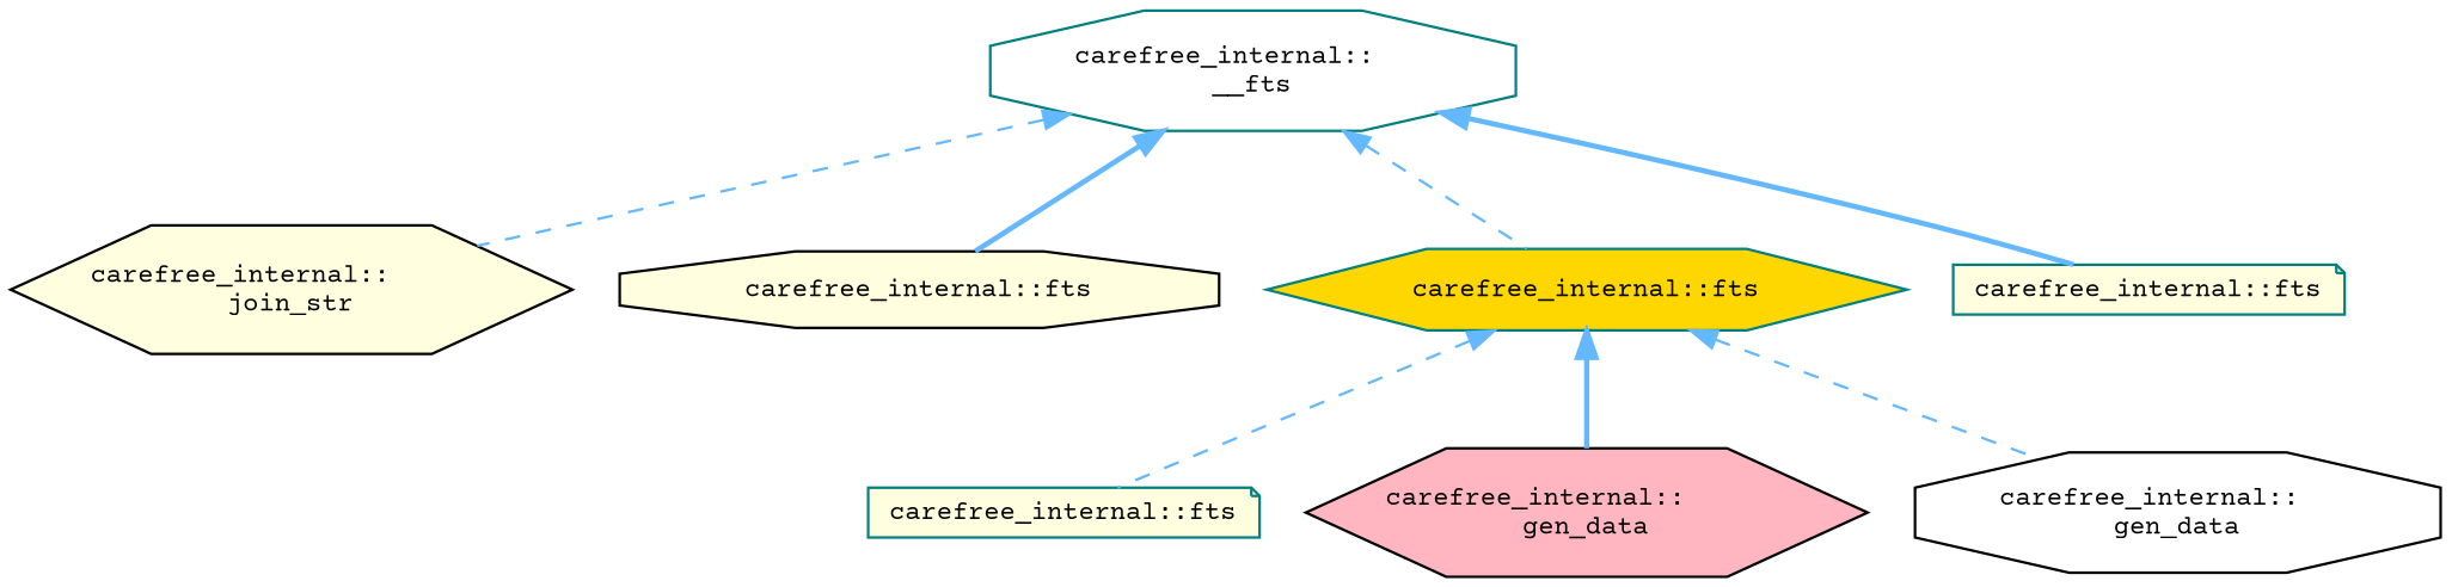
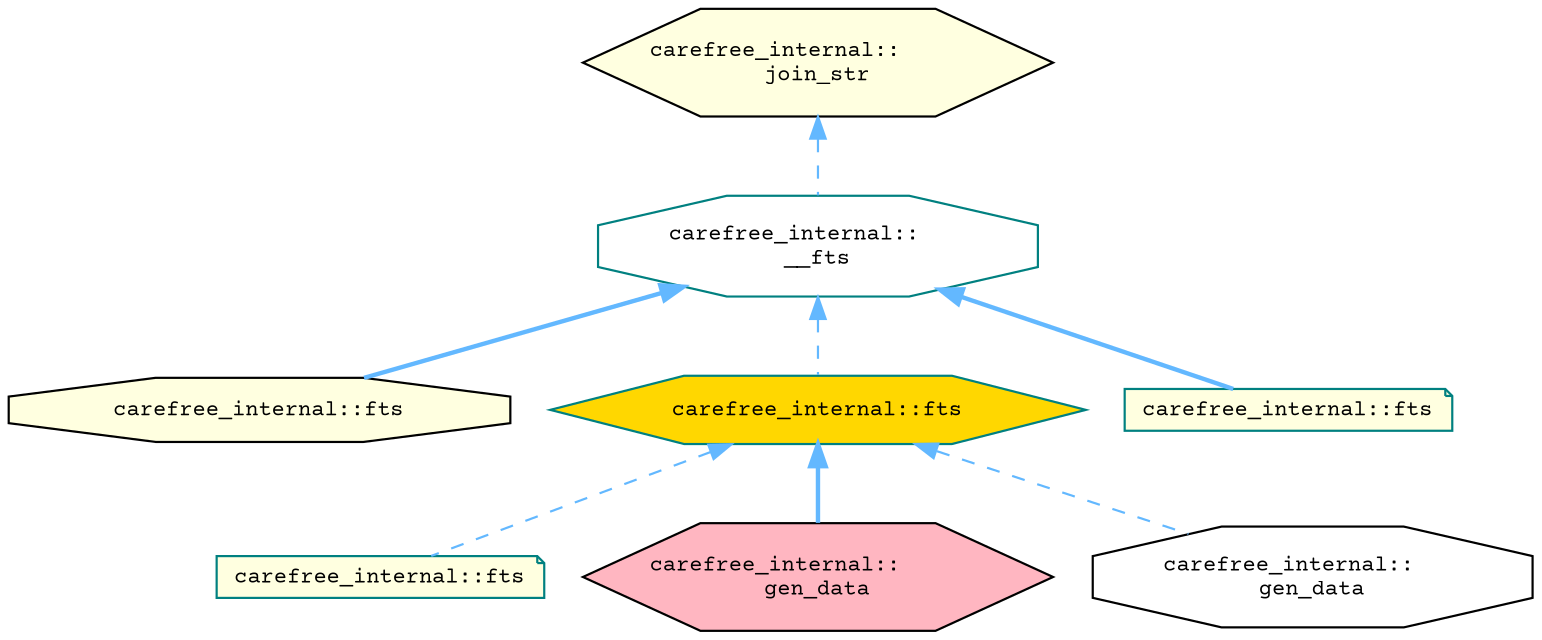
  digraph {
    rankdir=TB
    fontname="Courier Prime"
    node [color=black fillcolor=lightyellow fontname="Courier Prime" fontsize=10 shape=hexagon style=filled]
    edge [color=steelblue1 dir=back fontname="Courier Prime" fontsize=10 labelfontname=Helvetica labelfontsize=10 style=dashed]
    n1 [fontcolor=black height=0.2 label="carefree_internal::\ljoin_str" width=0.4]
    n2 [color=teal fillcolor=white height=0.2 label="carefree_internal::\l__fts" shape=octagon width=0.4]
    n3 [height=0.2 label="carefree_internal::fts" shape=octagon width=0.4]
    n4 [color=teal fillcolor=gold height=0.2 label="carefree_internal::fts" width=0.4]
    n5 [color=teal height=0.2 label="carefree_internal::fts" shape=note width=0.4]
    n6 [color=teal height=0.2 label="carefree_internal::fts" shape=note width=0.4]
    n7 [fillcolor=lightpink height=0.2 label="carefree_internal::\lgen_data" width=0.4]
    n8 [fillcolor=white height=0.2 label="carefree_internal::\lgen_data" shape=octagon width=0.4]
-   n2 -> n1
+   n1 -> n2
    n2 -> n3 [style=bold]
    n2 -> n4
    n2 -> n5 [style=bold]
    n4 -> n6
    n4 -> n7 [style=bold]
    n4 -> n8
  }
